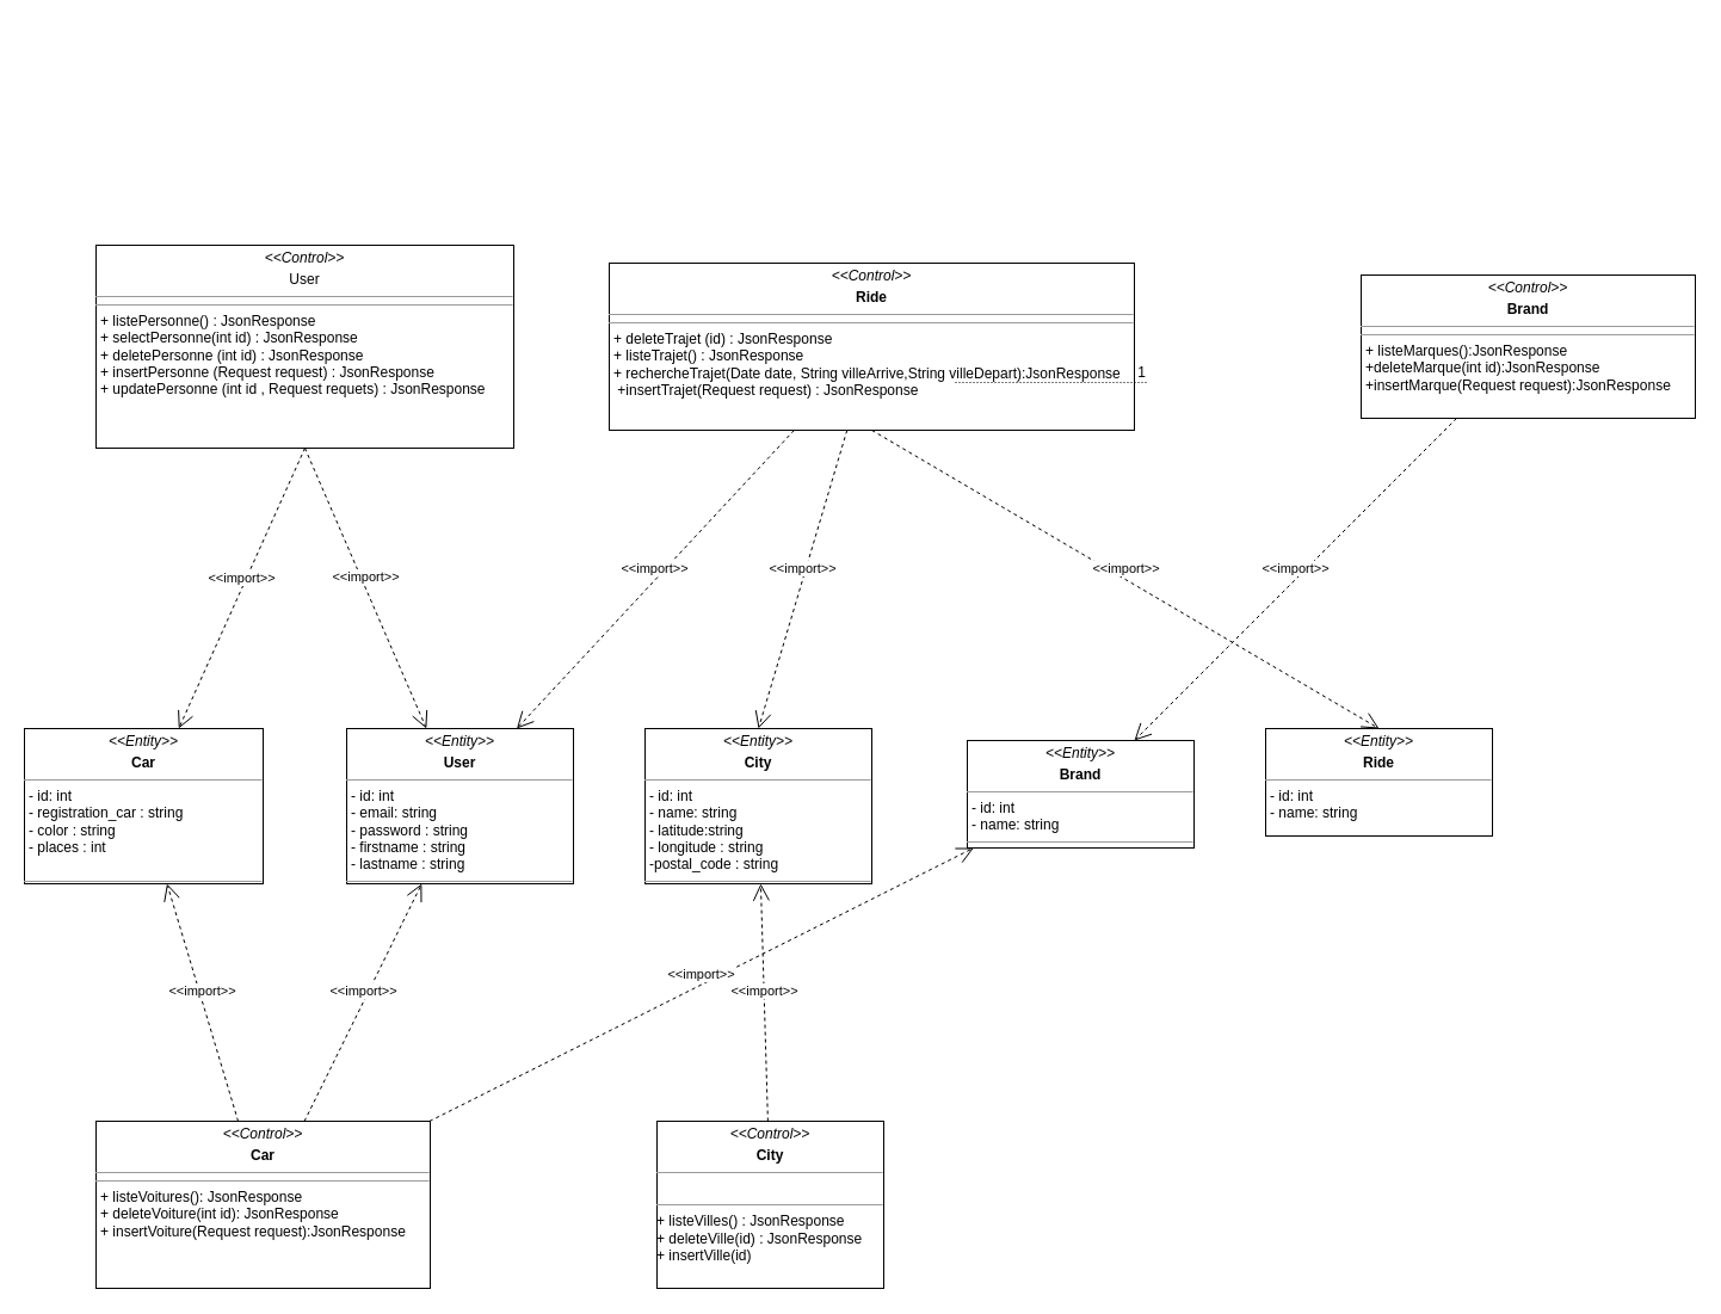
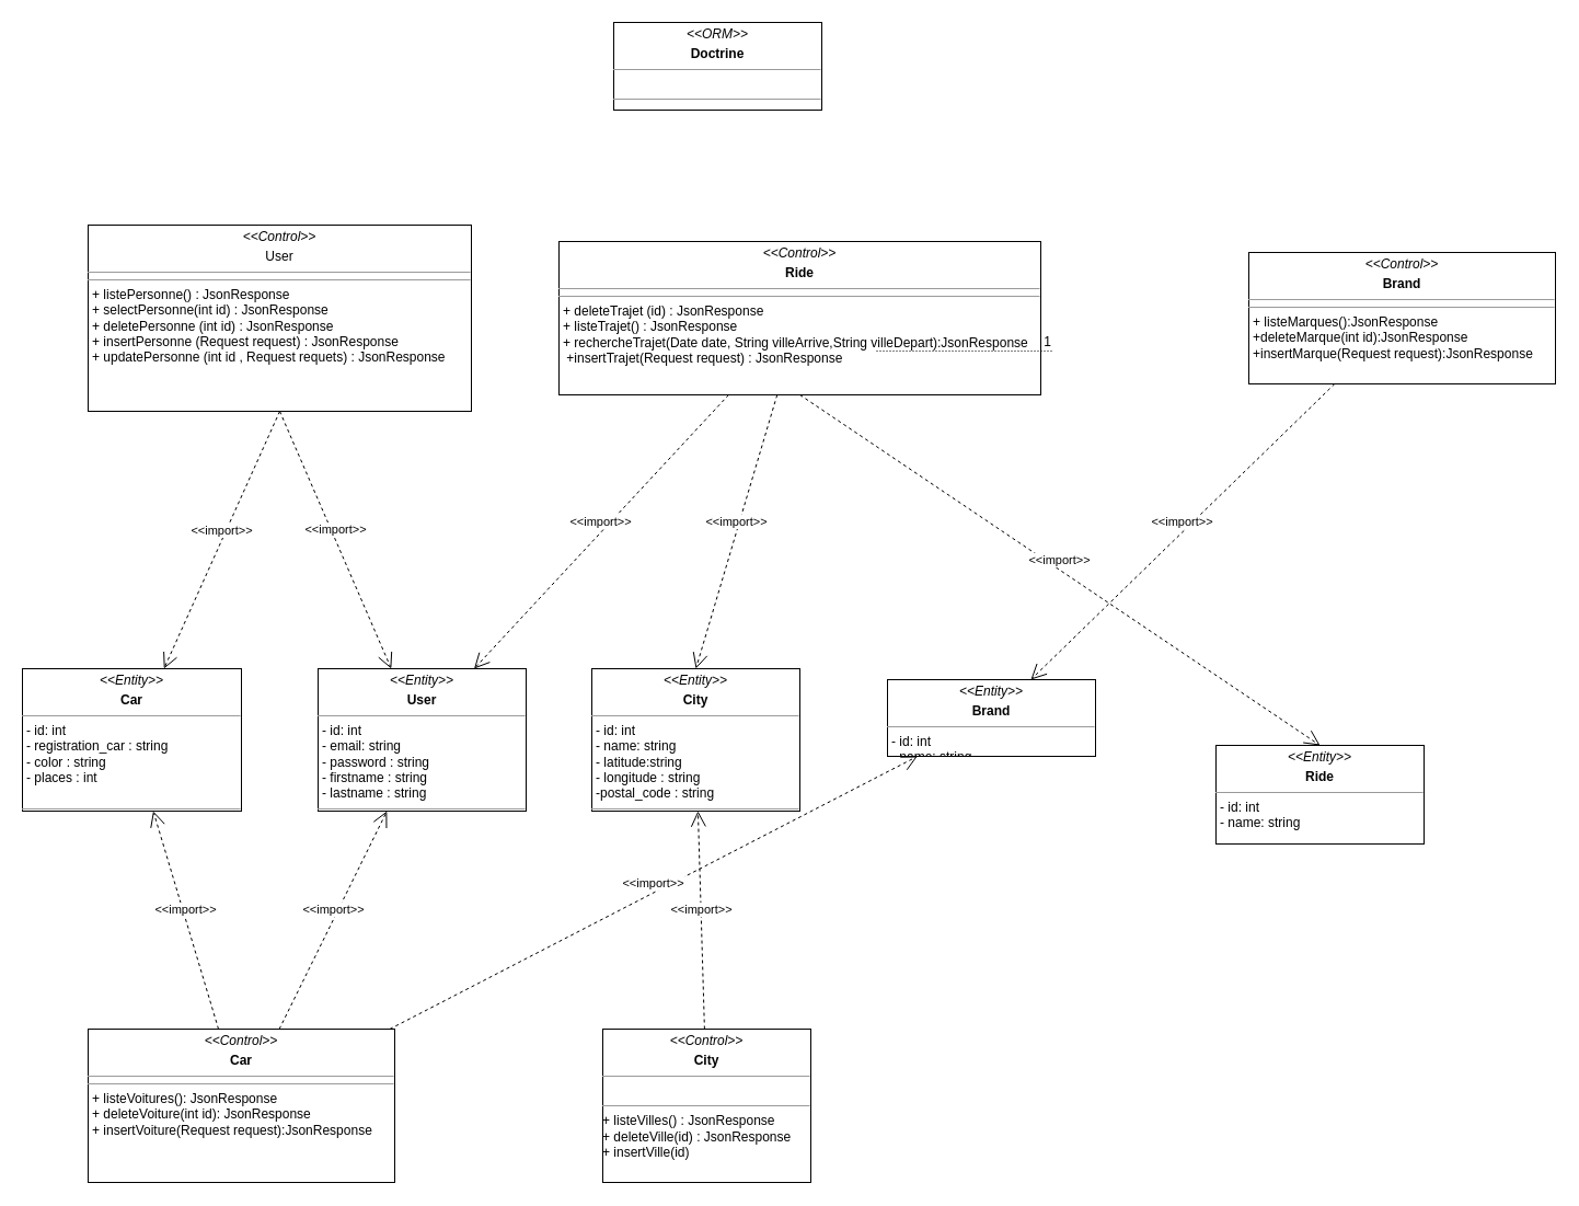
  <mxCell id="0" />
  <mxCell id="1" parent="0" />
  <mxCell id="2" value="&lt;p style=&quot;margin:0px;margin-top:4px;text-align:center;&quot;&gt;&lt;i&gt;&amp;lt;&amp;lt;Entity&amp;gt;&amp;gt;&lt;/i&gt;&lt;b&gt;&lt;br&gt;&lt;/b&gt;&lt;/p&gt;&lt;p style=&quot;margin:0px;margin-top:4px;text-align:center;&quot;&gt;&lt;b&gt;City&lt;/b&gt;&lt;br&gt;&lt;b&gt;&lt;/b&gt;&lt;/p&gt;&lt;hr size=&quot;1&quot;&gt;&lt;p style=&quot;margin:0px;margin-left:4px;&quot;&gt;- id: int&lt;br&gt;- name: string&lt;/p&gt;&lt;p style=&quot;margin:0px;margin-left:4px;&quot;&gt;- latitude:string&lt;/p&gt;&lt;p style=&quot;margin:0px;margin-left:4px;&quot;&gt;- longitude : string&lt;/p&gt;&lt;p style=&quot;margin:0px;margin-left:4px;&quot;&gt;-postal_code : string&lt;br&gt;&lt;/p&gt;&lt;hr size=&quot;1&quot;&gt;&lt;p style=&quot;margin:0px;margin-left:4px;&quot;&gt;+ method1(Type): T ype&lt;br&gt;+ method2(Type, Type): Type&lt;/p&gt;" style="verticalAlign=top;align=left;overflow=fill;fontSize=12;fontFamily=Helvetica;html=1;" vertex="1" parent="1"><mxGeometry x="540" y="610" width="190" height="130" as="geometry" /></mxCell>
- <mxCell id="3" value="&lt;p style=&quot;margin:0px;margin-top:4px;text-align:center;&quot;&gt;&lt;i&gt;&amp;lt;&amp;lt;Entity&amp;gt;&amp;gt;&lt;/i&gt;&lt;b&gt;&lt;br&gt;&lt;/b&gt;&lt;/p&gt;&lt;p style=&quot;margin:0px;margin-top:4px;text-align:center;&quot;&gt;&lt;b&gt;Brand&lt;/b&gt;&lt;br&gt;&lt;b&gt;&lt;/b&gt;&lt;/p&gt;&lt;hr size=&quot;1&quot;&gt;&lt;p style=&quot;margin:0px;margin-left:4px;&quot;&gt;- id: int&lt;br&gt;- name: string&lt;/p&gt;&lt;hr size=&quot;1&quot;&gt;" style="verticalAlign=top;align=left;overflow=fill;fontSize=12;fontFamily=Helvetica;html=1;" vertex="1" parent="1"><mxGeometry x="810" y="620" width="190" height="90" as="geometry" /></mxCell>
+ <mxCell id="3" value="&lt;p style=&quot;margin:0px;margin-top:4px;text-align:center;&quot;&gt;&lt;i&gt;&amp;lt;&amp;lt;Entity&amp;gt;&amp;gt;&lt;/i&gt;&lt;b&gt;&lt;br&gt;&lt;/b&gt;&lt;/p&gt;&lt;p style=&quot;margin:0px;margin-top:4px;text-align:center;&quot;&gt;&lt;b&gt;Brand&lt;/b&gt;&lt;br&gt;&lt;b&gt;&lt;/b&gt;&lt;/p&gt;&lt;hr size=&quot;1&quot;&gt;&lt;p style=&quot;margin:0px;margin-left:4px;&quot;&gt;- id: int&lt;br&gt;- name: string&lt;/p&gt;&lt;hr size=&quot;1&quot;&gt;" style="verticalAlign=top;align=left;overflow=fill;fontSize=12;fontFamily=Helvetica;html=1;" vertex="1" parent="1"><mxGeometry x="810" y="620" width="190" height="70" as="geometry" /></mxCell>
  <mxCell id="4" value="&lt;p style=&quot;margin:0px;margin-top:4px;text-align:center;&quot;&gt;&lt;i&gt;&amp;lt;&amp;lt;Entity&amp;gt;&amp;gt;&lt;/i&gt;&lt;b&gt;&lt;br&gt;&lt;/b&gt;&lt;/p&gt;&lt;p style=&quot;margin:0px;margin-top:4px;text-align:center;&quot;&gt;&lt;b&gt;User&lt;/b&gt;&lt;br&gt;&lt;b&gt;&lt;/b&gt;&lt;/p&gt;&lt;hr size=&quot;1&quot;&gt;&lt;p style=&quot;margin:0px;margin-left:4px;&quot;&gt;- id: int&lt;br&gt;- email: string&lt;/p&gt;&lt;p style=&quot;margin:0px;margin-left:4px;&quot;&gt;- password : string&lt;/p&gt;&lt;p style=&quot;margin:0px;margin-left:4px;&quot;&gt;- firstname : string&lt;/p&gt;&lt;p style=&quot;margin:0px;margin-left:4px;&quot;&gt;- lastname : string&lt;br&gt;&lt;/p&gt;&lt;hr size=&quot;1&quot;&gt;&lt;p style=&quot;margin:0px;margin-left:4px;&quot;&gt;+ method1(Type): T ype&lt;br&gt;+ method2(Type, Type): Type&lt;/p&gt;" style="verticalAlign=top;align=left;overflow=fill;fontSize=12;fontFamily=Helvetica;html=1;" vertex="1" parent="1"><mxGeometry x="290" y="610" width="190" height="130" as="geometry" /></mxCell>
  <mxCell id="5" value="&lt;p style=&quot;margin:0px;margin-top:4px;text-align:center;&quot;&gt;&lt;i&gt;&amp;lt;&amp;lt;Entity&amp;gt;&amp;gt;&lt;/i&gt;&lt;b&gt;&lt;br&gt;&lt;/b&gt;&lt;/p&gt;&lt;p style=&quot;margin:0px;margin-top:4px;text-align:center;&quot;&gt;&lt;b&gt;Car&lt;/b&gt;&lt;br&gt;&lt;b&gt;&lt;/b&gt;&lt;/p&gt;&lt;hr size=&quot;1&quot;&gt;&lt;p style=&quot;margin:0px;margin-left:4px;&quot;&gt;- id: int&lt;br&gt;- registration_car : string&lt;/p&gt;&lt;p style=&quot;margin:0px;margin-left:4px;&quot;&gt;- color : string&lt;/p&gt;&lt;p style=&quot;margin:0px;margin-left:4px;&quot;&gt;- places : int&lt;/p&gt;&lt;p style=&quot;margin:0px;margin-left:4px;&quot;&gt;&lt;br&gt;&lt;/p&gt;&lt;hr size=&quot;1&quot;&gt;&lt;p style=&quot;margin:0px;margin-left:4px;&quot;&gt;&lt;br&gt;&lt;/p&gt;" style="verticalAlign=top;align=left;overflow=fill;fontSize=12;fontFamily=Helvetica;html=1;" vertex="1" parent="1"><mxGeometry x="20" y="610" width="200" height="130" as="geometry" /></mxCell>
- <mxCell id="6" value="&lt;p style=&quot;margin:0px;margin-top:4px;text-align:center;&quot;&gt;&lt;i&gt;&amp;lt;&amp;lt;Entity&amp;gt;&amp;gt;&lt;/i&gt;&lt;b&gt;&lt;br&gt;&lt;/b&gt;&lt;/p&gt;&lt;p style=&quot;margin:0px;margin-top:4px;text-align:center;&quot;&gt;&lt;b&gt;Ride&lt;/b&gt;&lt;br&gt;&lt;b&gt;&lt;/b&gt;&lt;/p&gt;&lt;hr size=&quot;1&quot;&gt;&lt;p style=&quot;margin:0px;margin-left:4px;&quot;&gt;- id: int&lt;br&gt;- name: string&lt;/p&gt;" style="verticalAlign=top;align=left;overflow=fill;fontSize=12;fontFamily=Helvetica;html=1;" vertex="1" parent="1"><mxGeometry x="1060" y="610" width="190" height="90" as="geometry" /></mxCell>
+ <mxCell id="6" value="&lt;p style=&quot;margin:0px;margin-top:4px;text-align:center;&quot;&gt;&lt;i&gt;&amp;lt;&amp;lt;Entity&amp;gt;&amp;gt;&lt;/i&gt;&lt;b&gt;&lt;br&gt;&lt;/b&gt;&lt;/p&gt;&lt;p style=&quot;margin:0px;margin-top:4px;text-align:center;&quot;&gt;&lt;b&gt;Ride&lt;/b&gt;&lt;br&gt;&lt;b&gt;&lt;/b&gt;&lt;/p&gt;&lt;hr size=&quot;1&quot;&gt;&lt;p style=&quot;margin:0px;margin-left:4px;&quot;&gt;- id: int&lt;br&gt;- name: string&lt;/p&gt;" style="verticalAlign=top;align=left;overflow=fill;fontSize=12;fontFamily=Helvetica;html=1;" vertex="1" parent="1"><mxGeometry x="1110" y="680" width="190" height="90" as="geometry" /></mxCell>
  <mxCell id="7" value="&lt;p style=&quot;margin:0px;margin-top:4px;text-align:center;&quot;&gt;&lt;i&gt;&amp;lt;&amp;lt;Control&amp;gt;&amp;gt;&lt;/i&gt;&lt;b&gt;&lt;br&gt;&lt;/b&gt;&lt;/p&gt;&lt;p style=&quot;margin:0px;margin-top:4px;text-align:center;&quot;&gt;&lt;b&gt;City&lt;/b&gt;&lt;br&gt;&lt;b&gt;&lt;/b&gt;&lt;/p&gt;&lt;hr size=&quot;1&quot;&gt;&lt;br&gt;&lt;hr size=&quot;1&quot;&gt;&lt;div&gt;+ listeVilles() : JsonResponse&lt;/div&gt;&lt;div&gt;+ deleteVille(id) : JsonResponse&lt;/div&gt;&lt;div&gt;+ insertVille(id)&lt;br&gt;&lt;/div&gt;" style="verticalAlign=top;align=left;overflow=fill;fontSize=12;fontFamily=Helvetica;html=1;" vertex="1" parent="1"><mxGeometry x="550" y="939" width="190" height="140" as="geometry" /></mxCell>
  <mxCell id="8" value="&lt;p style=&quot;margin:0px;margin-top:4px;text-align:center;&quot;&gt;&lt;i&gt;&amp;lt;&amp;lt;Control&amp;gt;&amp;gt;&lt;/i&gt;&lt;b&gt;&lt;br&gt;&lt;/b&gt;&lt;/p&gt;&lt;p style=&quot;margin:0px;margin-top:4px;text-align:center;&quot;&gt;&lt;b&gt;Ride&lt;/b&gt;&lt;br&gt;&lt;b&gt;&lt;/b&gt;&lt;/p&gt;&lt;hr size=&quot;1&quot;&gt;&lt;hr size=&quot;1&quot;&gt;&lt;p style=&quot;margin:0px;margin-left:4px;&quot;&gt;+ deleteTrajet (id) : JsonResponse&lt;br&gt;+ listeTrajet() : JsonResponse&lt;/p&gt;&lt;p style=&quot;margin:0px;margin-left:4px;&quot;&gt;+ rechercheTrajet(Date date, String villeArrive,String villeDepart):JsonResponse&lt;/p&gt;&lt;p style=&quot;margin:0px;margin-left:4px;&quot;&gt;&amp;nbsp;+insertTrajet(Request request) : JsonResponse&lt;/p&gt;" style="verticalAlign=top;align=left;overflow=fill;fontSize=12;fontFamily=Helvetica;html=1;" vertex="1" parent="1"><mxGeometry x="510" y="220" width="440" height="140" as="geometry" /></mxCell>
  <mxCell id="9" value="&lt;p style=&quot;margin:0px;margin-top:4px;text-align:center;&quot;&gt;&lt;i&gt;&amp;lt;&amp;lt;Control&amp;gt;&amp;gt;&lt;/i&gt;&lt;b&gt;&lt;br&gt;&lt;/b&gt;&lt;/p&gt;&lt;p style=&quot;margin:0px;margin-top:4px;text-align:center;&quot;&gt;User&lt;br&gt;&lt;b&gt;&lt;/b&gt;&lt;/p&gt;&lt;hr size=&quot;1&quot;&gt;&lt;hr size=&quot;1&quot;&gt;&lt;p style=&quot;margin:0px;margin-left:4px;&quot;&gt;+ listePersonne() : JsonResponse&lt;/p&gt;&lt;p style=&quot;margin:0px;margin-left:4px;&quot;&gt;+ selectPersonne(int id) : JsonResponse&lt;/p&gt;&lt;p style=&quot;margin:0px;margin-left:4px;&quot;&gt;+ deletePersonne (int id) : JsonResponse&lt;/p&gt;&lt;p style=&quot;margin:0px;margin-left:4px;&quot;&gt;+ insertPersonne (Request request) : JsonResponse&lt;/p&gt;&lt;p style=&quot;margin:0px;margin-left:4px;&quot;&gt;+ updatePersonne (int id , Request requets) : JsonResponse&lt;br&gt;&lt;/p&gt;" style="verticalAlign=top;align=left;overflow=fill;fontSize=12;fontFamily=Helvetica;html=1;" vertex="1" parent="1"><mxGeometry x="80" y="205" width="350" height="170" as="geometry" /></mxCell>
  <mxCell id="10" value="&lt;p style=&quot;margin:0px;margin-top:4px;text-align:center;&quot;&gt;&lt;i&gt;&amp;lt;&amp;lt;Control&amp;gt;&amp;gt;&lt;/i&gt;&lt;b&gt;&lt;br&gt;&lt;/b&gt;&lt;/p&gt;&lt;p style=&quot;margin:0px;margin-top:4px;text-align:center;&quot;&gt;&lt;b&gt;Brand&lt;/b&gt;&lt;br&gt;&lt;b&gt;&lt;/b&gt;&lt;/p&gt;&lt;hr size=&quot;1&quot;&gt;&lt;hr size=&quot;1&quot;&gt;&lt;p style=&quot;margin:0px;margin-left:4px;&quot;&gt;+ listeMarques():JsonResponse&lt;/p&gt;&lt;p style=&quot;margin:0px;margin-left:4px;&quot;&gt;+deleteMarque(int id):JsonResponse&lt;/p&gt;&lt;p style=&quot;margin:0px;margin-left:4px;&quot;&gt;+insertMarque(Request request):JsonResponse&lt;br&gt;&lt;/p&gt;" style="verticalAlign=top;align=left;overflow=fill;fontSize=12;fontFamily=Helvetica;html=1;" vertex="1" parent="1"><mxGeometry x="1140" y="230" width="280" height="120" as="geometry" /></mxCell>
  <mxCell id="11" value="&lt;p style=&quot;margin:0px;margin-top:4px;text-align:center;&quot;&gt;&lt;i&gt;&amp;lt;&amp;lt;Control&amp;gt;&amp;gt;&lt;/i&gt;&lt;b&gt;&lt;br&gt;&lt;/b&gt;&lt;/p&gt;&lt;p style=&quot;margin:0px;margin-top:4px;text-align:center;&quot;&gt;&lt;b&gt;Car&lt;/b&gt;&lt;br&gt;&lt;b&gt;&lt;/b&gt;&lt;/p&gt;&lt;hr size=&quot;1&quot;&gt;&lt;hr size=&quot;1&quot;&gt;&lt;p style=&quot;margin:0px;margin-left:4px;&quot;&gt;+ listeVoitures(): JsonResponse&lt;br&gt;+ deleteVoiture(int id): JsonResponse&lt;/p&gt;&lt;p style=&quot;margin:0px;margin-left:4px;&quot;&gt;+ insertVoiture(Request request):JsonResponse&lt;br&gt;&lt;/p&gt;" style="verticalAlign=top;align=left;overflow=fill;fontSize=12;fontFamily=Helvetica;html=1;" vertex="1" parent="1"><mxGeometry x="80" y="939" width="280" height="140" as="geometry" /></mxCell>
+ <mxCell id="12" value="&lt;p style=&quot;margin:0px;margin-top:4px;text-align:center;&quot;&gt;&lt;i&gt;&amp;lt;&amp;lt;ORM&amp;gt;&amp;gt;&lt;/i&gt;&lt;b&gt;&lt;br&gt;&lt;/b&gt;&lt;/p&gt;&lt;p style=&quot;margin:0px;margin-top:4px;text-align:center;&quot;&gt;&lt;b&gt;Doctrine&lt;/b&gt;&lt;br&gt;&lt;b&gt;&lt;/b&gt;&lt;/p&gt;&lt;hr size=&quot;1&quot;&gt;&lt;br&gt;&lt;hr size=&quot;1&quot;&gt;" style="verticalAlign=top;align=left;overflow=fill;fontSize=12;fontFamily=Helvetica;html=1;" vertex="1" parent="1"><mxGeometry x="560" y="20" width="190" height="80" as="geometry" /></mxCell>
  <mxCell id="13" value="" style="endArrow=none;html=1;rounded=0;dashed=1;dashPattern=1 2;" edge="1" parent="1"><mxGeometry relative="1" as="geometry"><mxPoint x="800" y="320" as="sourcePoint" /><mxPoint x="960" y="320" as="targetPoint" /></mxGeometry></mxCell>
  <mxCell id="14" value="1" style="resizable=0;html=1;align=right;verticalAlign=bottom;" connectable="0" vertex="1" parent="13"><mxGeometry x="1" relative="1" as="geometry" /></mxCell>
  <mxCell id="15" value="&amp;lt;&amp;lt;import&amp;gt;&amp;gt;" style="edgeStyle=none;html=1;endArrow=open;endSize=12;dashed=1;verticalAlign=bottom;rounded=0;" edge="1" parent="1" source="11" target="5"><mxGeometry width="160" relative="1" as="geometry"><mxPoint x="800" y="320" as="sourcePoint" /><mxPoint x="960" y="320" as="targetPoint" /></mxGeometry></mxCell>
  <mxCell id="16" value="&amp;lt;&amp;lt;import&amp;gt;&amp;gt;" style="edgeStyle=none;html=1;endArrow=open;endSize=12;dashed=1;verticalAlign=bottom;rounded=0;" edge="1" parent="1" source="11" target="4"><mxGeometry width="160" relative="1" as="geometry"><mxPoint x="139.64" y="439.58" as="sourcePoint" /><mxPoint x="132.553" y="620" as="targetPoint" /></mxGeometry></mxCell>
  <mxCell id="17" value="&amp;lt;&amp;lt;import&amp;gt;&amp;gt;" style="edgeStyle=none;html=1;endArrow=open;endSize=12;dashed=1;verticalAlign=bottom;rounded=0;" edge="1" parent="1" source="11" target="3"><mxGeometry width="160" relative="1" as="geometry"><mxPoint x="149.64" y="449.58" as="sourcePoint" /><mxPoint x="142.553" y="630" as="targetPoint" /></mxGeometry></mxCell>
  <mxCell id="18" value="&amp;lt;&amp;lt;import&amp;gt;&amp;gt;" style="edgeStyle=none;html=1;endArrow=open;endSize=12;dashed=1;verticalAlign=bottom;rounded=0;entryX=0.5;entryY=0;entryDx=0;entryDy=0;" edge="1" parent="1" source="8" target="2"><mxGeometry width="160" relative="1" as="geometry"><mxPoint x="159.64" y="459.58" as="sourcePoint" /><mxPoint x="152.553" y="640" as="targetPoint" /></mxGeometry></mxCell>
  <mxCell id="19" value="&amp;lt;&amp;lt;import&amp;gt;&amp;gt;" style="edgeStyle=none;html=1;endArrow=open;endSize=12;dashed=1;verticalAlign=bottom;rounded=0;exitX=0.5;exitY=1;exitDx=0;exitDy=0;entryX=0.5;entryY=0;entryDx=0;entryDy=0;" edge="1" parent="1" source="8" target="6"><mxGeometry width="160" relative="1" as="geometry"><mxPoint x="169.64" y="469.58" as="sourcePoint" /><mxPoint x="162.553" y="650" as="targetPoint" /></mxGeometry></mxCell>
  <mxCell id="20" value="&amp;lt;&amp;lt;import&amp;gt;&amp;gt;" style="edgeStyle=none;html=1;endArrow=open;endSize=12;dashed=1;verticalAlign=bottom;rounded=0;exitX=0.5;exitY=1;exitDx=0;exitDy=0;" edge="1" parent="1" source="9" target="4"><mxGeometry width="160" relative="1" as="geometry"><mxPoint x="179.64" y="479.58" as="sourcePoint" /><mxPoint x="172.553" y="660" as="targetPoint" /></mxGeometry></mxCell>
  <mxCell id="21" value="&amp;lt;&amp;lt;import&amp;gt;&amp;gt;" style="edgeStyle=none;html=1;endArrow=open;endSize=12;dashed=1;verticalAlign=bottom;rounded=0;" edge="1" parent="1" source="7" target="2"><mxGeometry width="160" relative="1" as="geometry"><mxPoint x="189.64" y="489.58" as="sourcePoint" /><mxPoint x="182.553" y="670" as="targetPoint" /></mxGeometry></mxCell>
  <mxCell id="22" value="&amp;lt;&amp;lt;import&amp;gt;&amp;gt;" style="edgeStyle=none;html=1;endArrow=open;endSize=12;dashed=1;verticalAlign=bottom;rounded=0;" edge="1" parent="1" source="10" target="3"><mxGeometry width="160" relative="1" as="geometry"><mxPoint x="199.64" y="499.58" as="sourcePoint" /><mxPoint x="192.553" y="680" as="targetPoint" /></mxGeometry></mxCell>
  <mxCell id="23" value="&amp;lt;&amp;lt;import&amp;gt;&amp;gt;" style="edgeStyle=none;html=1;endArrow=open;endSize=12;dashed=1;verticalAlign=bottom;rounded=0;entryX=0.75;entryY=0;entryDx=0;entryDy=0;" edge="1" parent="1" source="8" target="4"><mxGeometry width="160" relative="1" as="geometry"><mxPoint x="209.64" y="509.58" as="sourcePoint" /><mxPoint x="202.553" y="690" as="targetPoint" /></mxGeometry></mxCell>
  <mxCell id="24" value="&amp;lt;&amp;lt;import&amp;gt;&amp;gt;" style="edgeStyle=none;html=1;endArrow=open;endSize=12;dashed=1;verticalAlign=bottom;rounded=0;exitX=0.5;exitY=1;exitDx=0;exitDy=0;" edge="1" parent="1" source="9" target="5"><mxGeometry width="160" relative="1" as="geometry"><mxPoint x="219.64" y="519.58" as="sourcePoint" /><mxPoint x="212.553" y="700" as="targetPoint" /></mxGeometry></mxCell>
